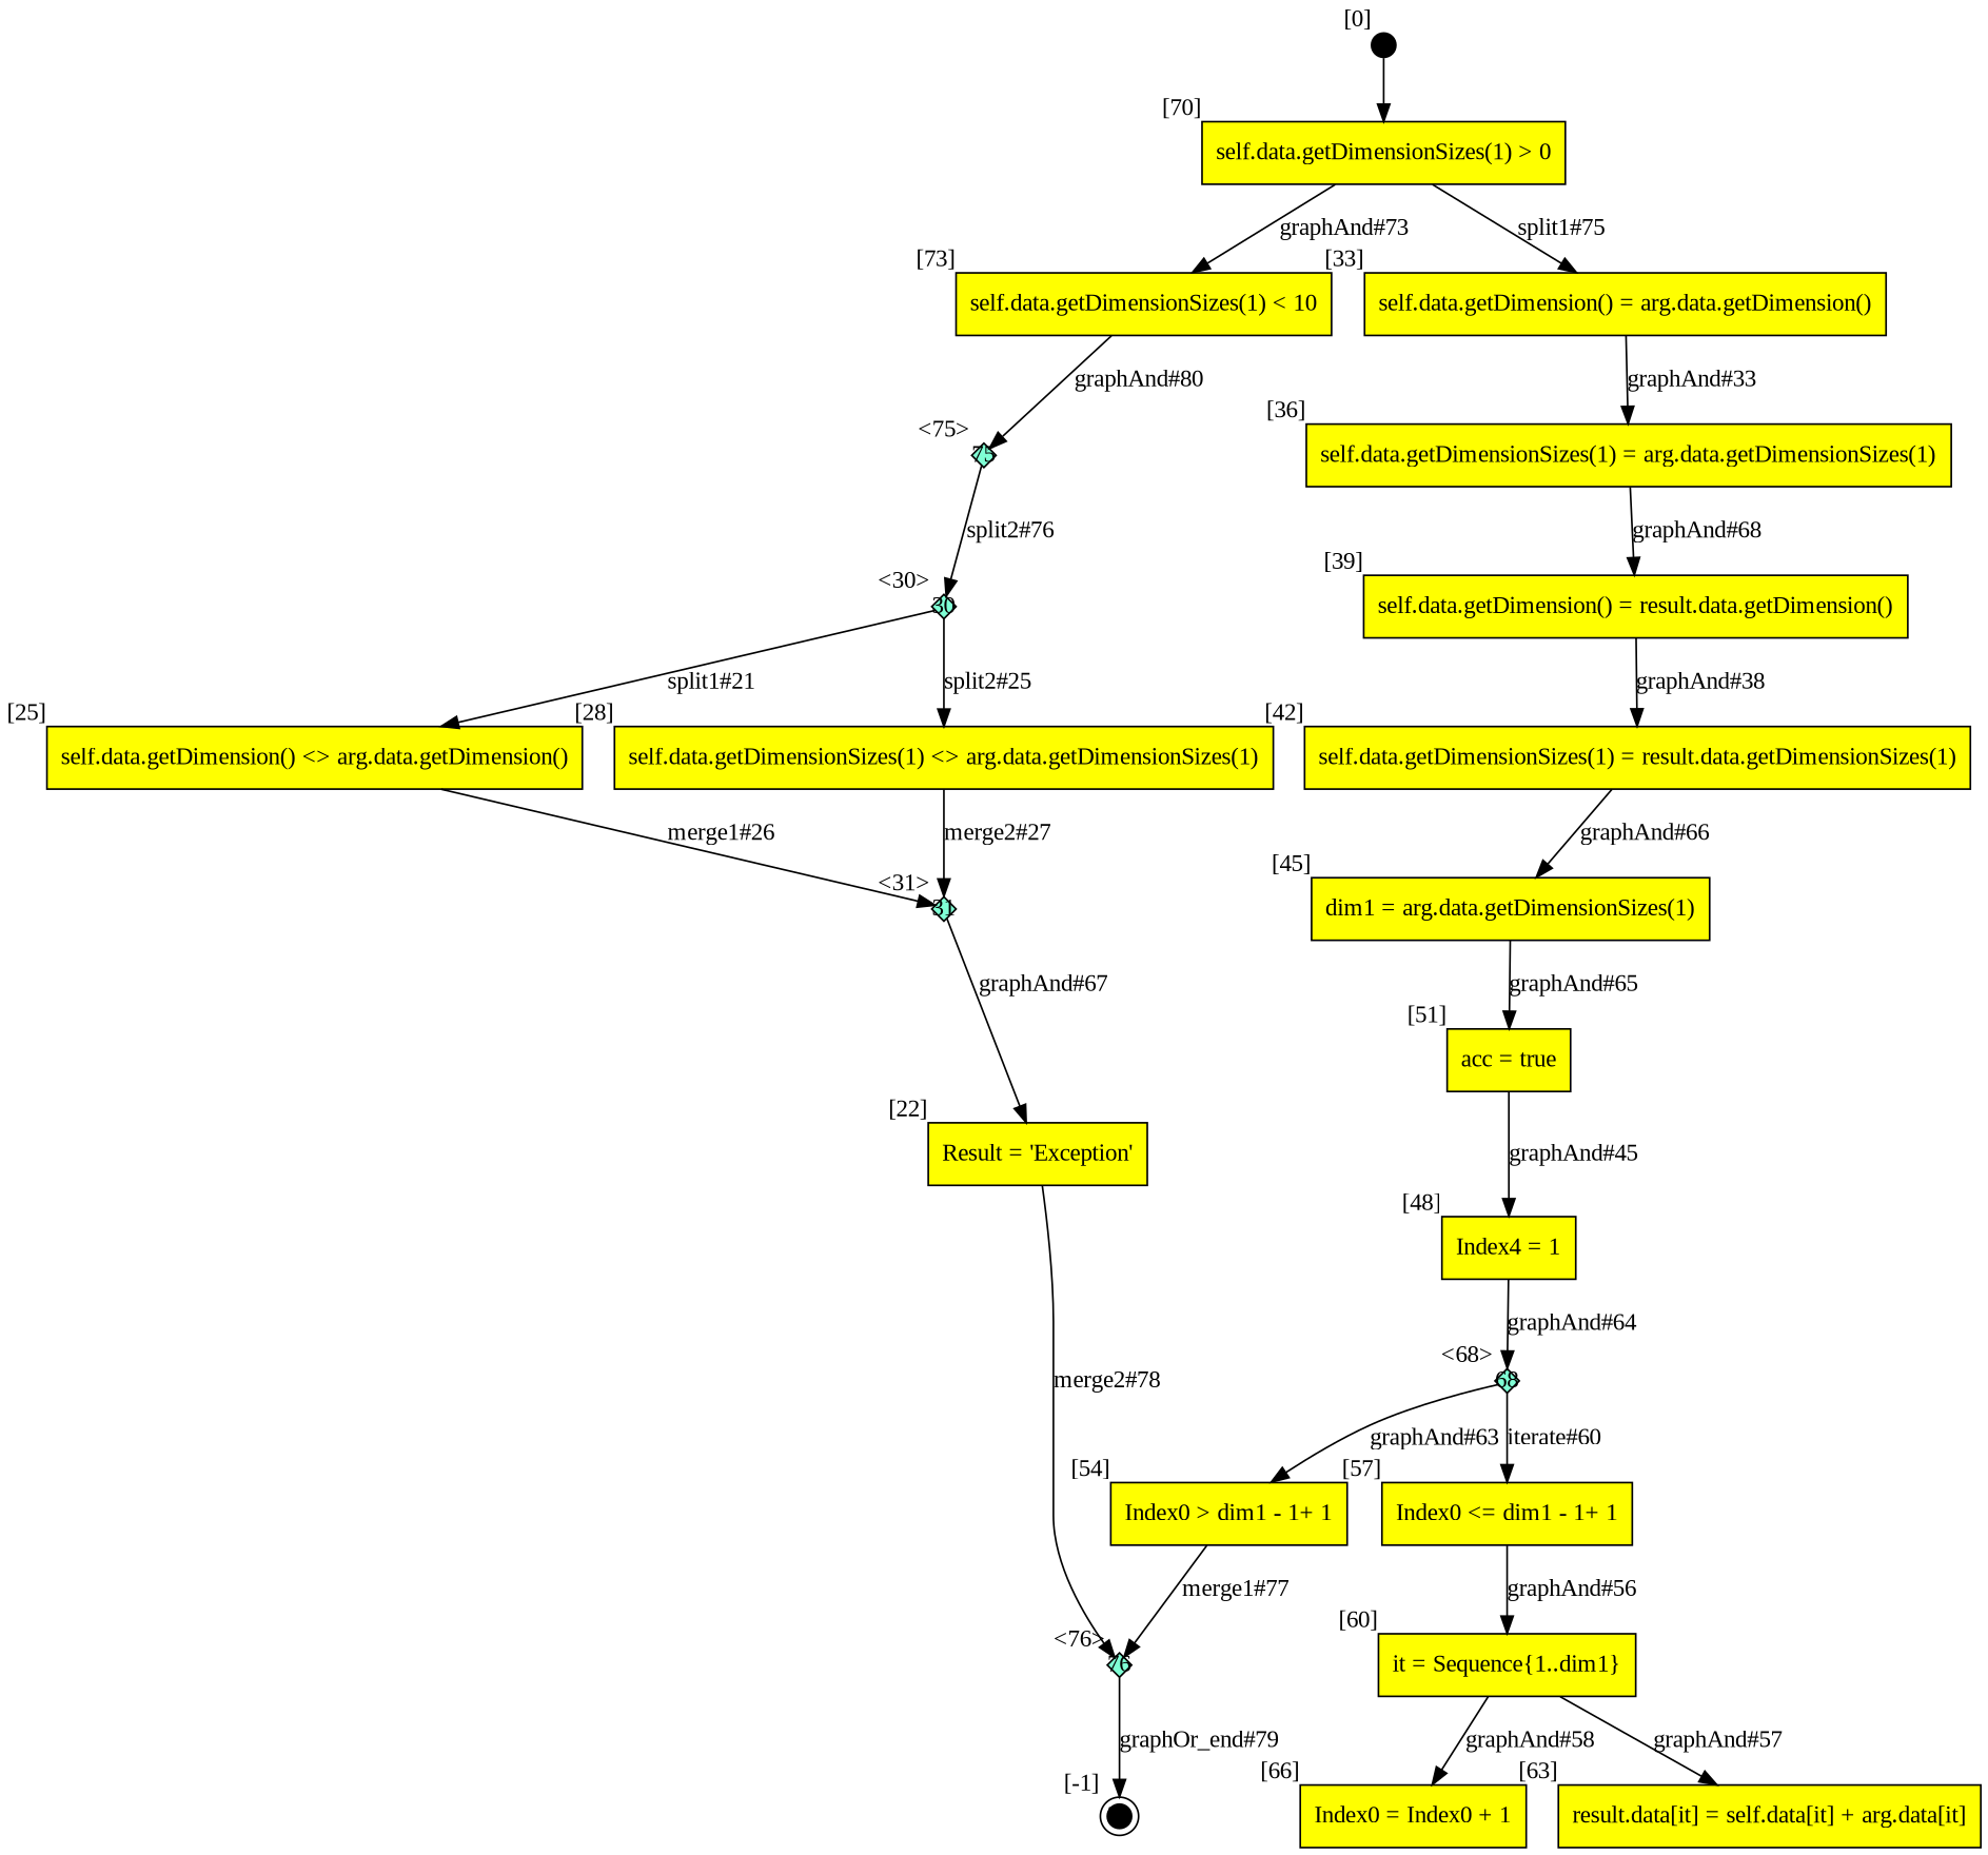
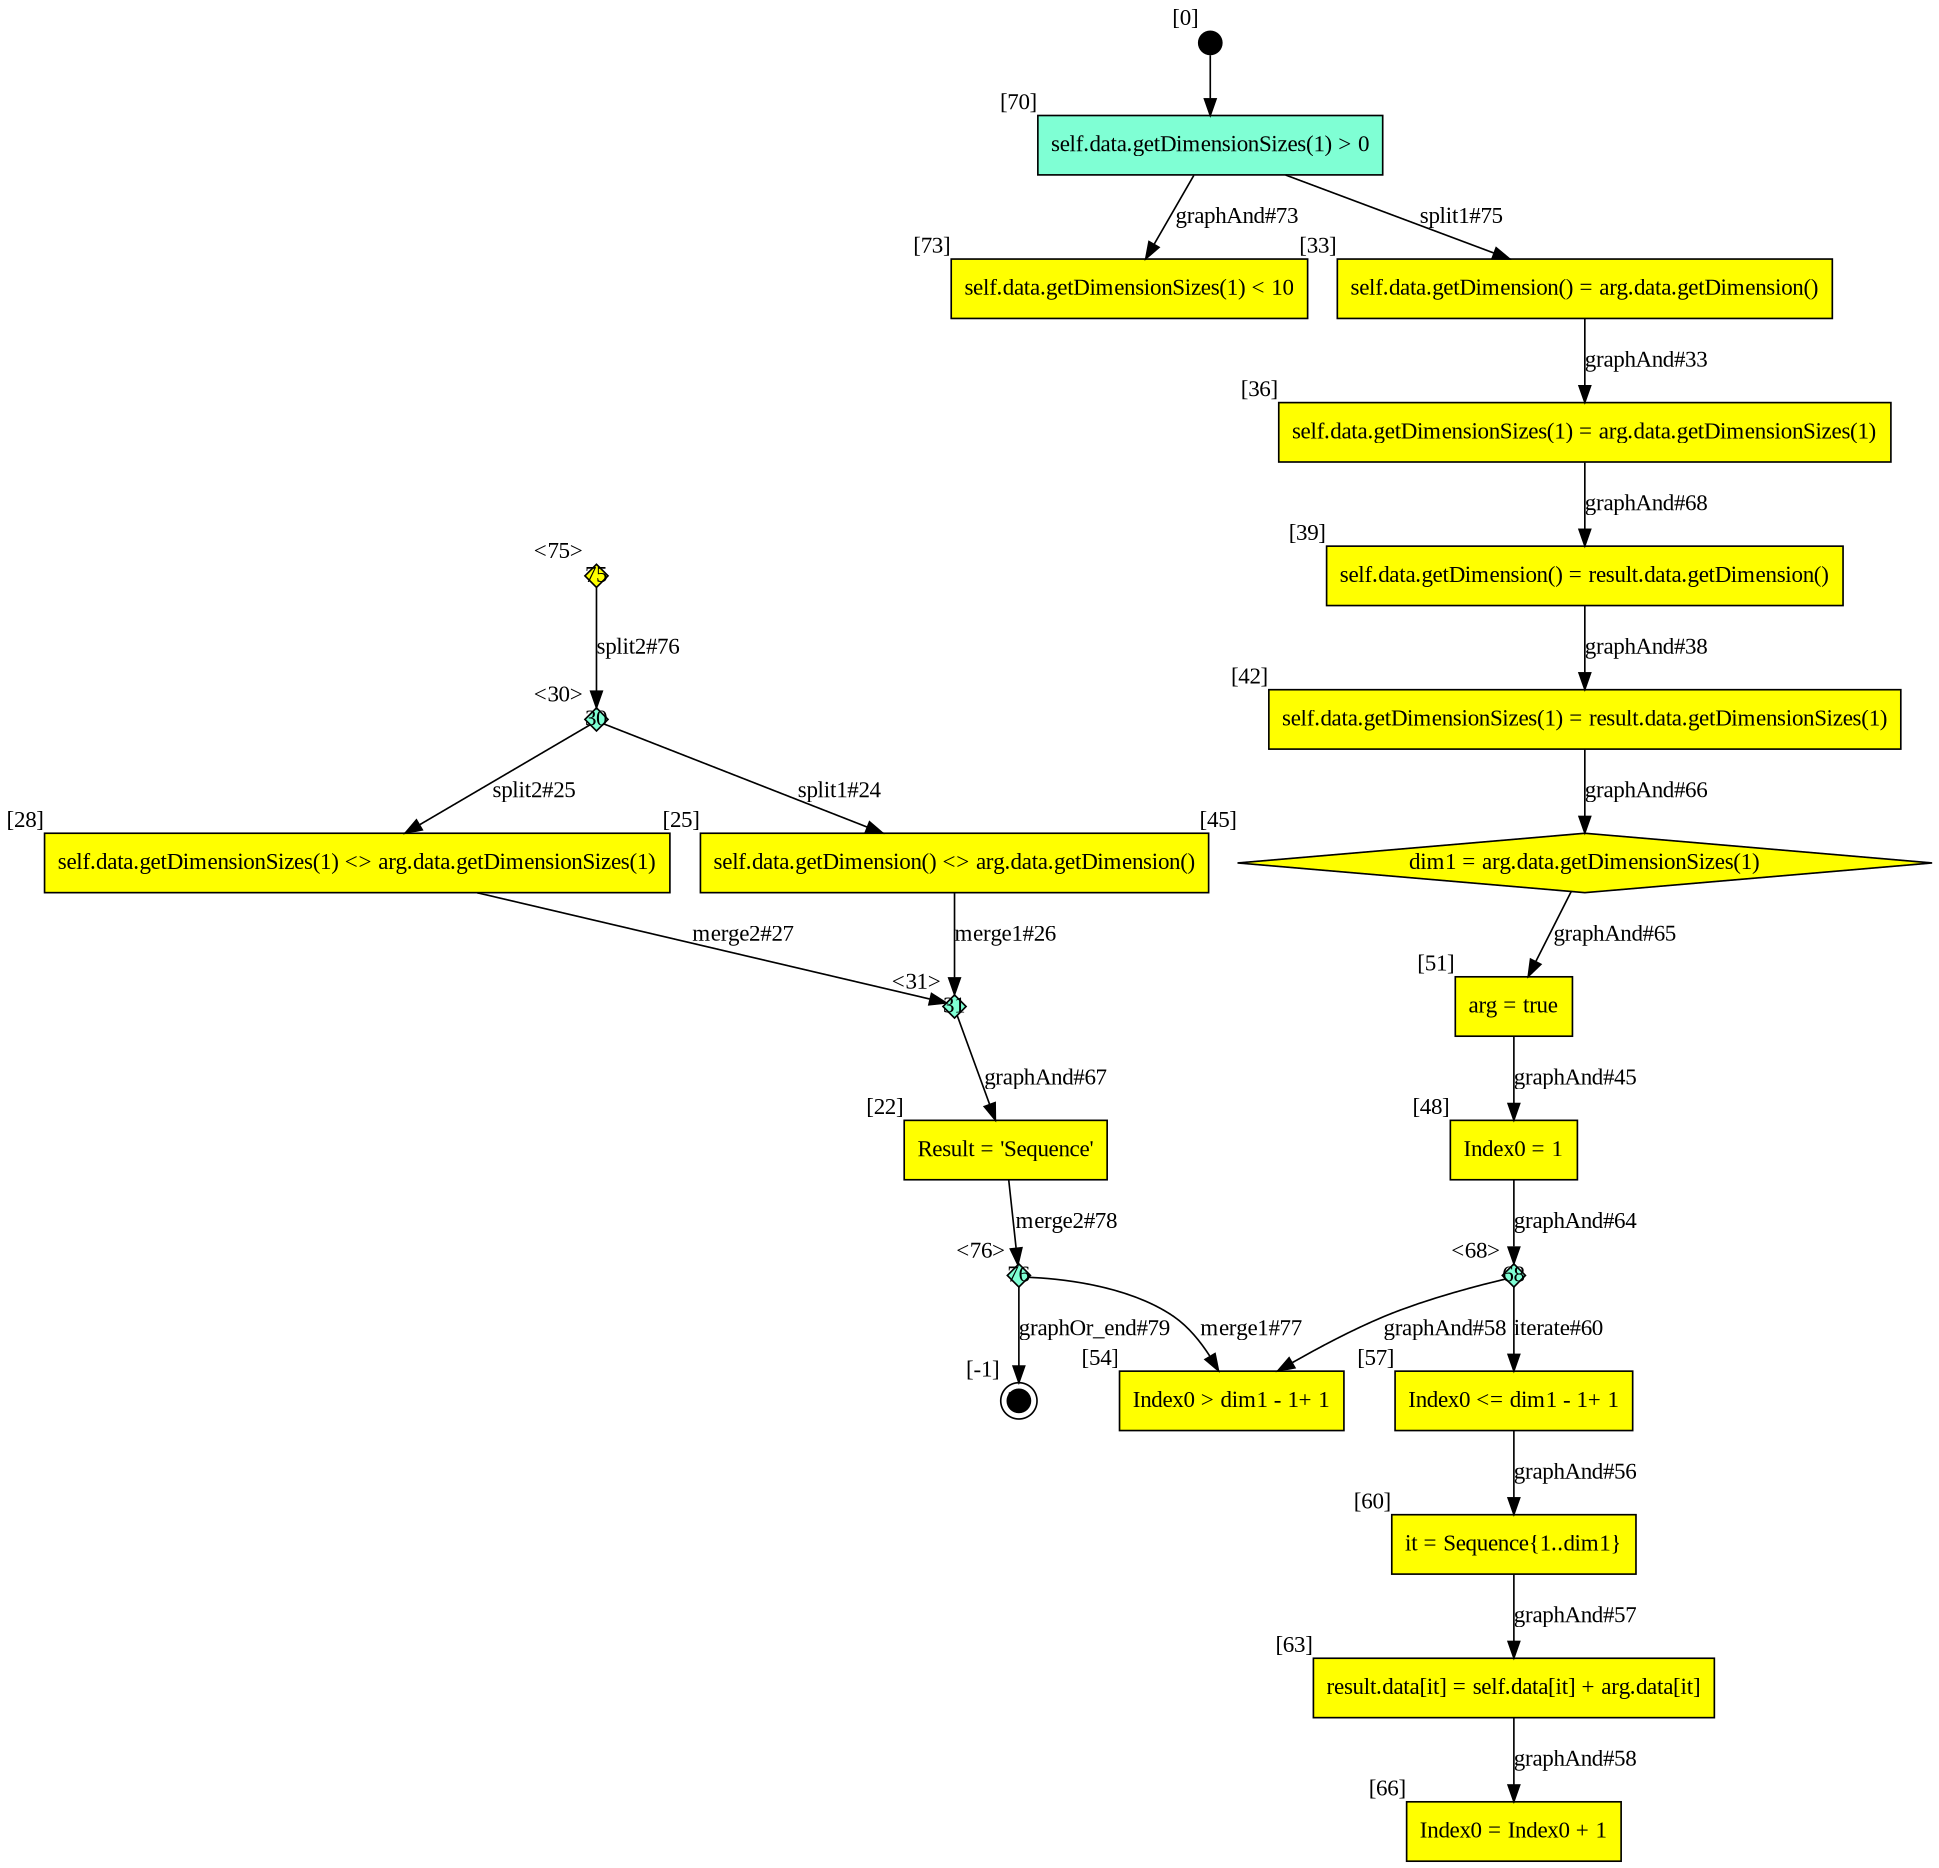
  digraph {
    fontname="Liberation Serif"
    node [fillcolor=yellow fontname="Liberation Serif" shape=box style=filled]
    edge [fontname="Liberation Serif"]
    n1 [label="Index0 = Index0 + 1" xlabel="[66]"]
    68 [fillcolor=aquamarine fixedsize=true height=.2 shape=diamond width=.2 xlabel="<68>"]
    n3 [label="Index0 > dim1 - 1+ 1" xlabel="[54]"]
    n4 [label="Index0 <= dim1 - 1+ 1" xlabel="[57]"]
    76 [fillcolor=aquamarine fixedsize=true height=.2 shape=diamond width=.2 xlabel="<76>"]
    n6 [label="it = Sequence{1..dim1}" xlabel="[60]"]
    69 [fillcolor=black fixedsize=true height=.2 shape=circle width=.2 xlabel="[0]"]
-   n8 [label="self.data.getDimensionSizes(1) > 0" xlabel="[70]"]
+   n8 [fillcolor=aquamarine label="self.data.getDimensionSizes(1) > 0" xlabel="[70]"]
    n9 [label="self.data.getDimensionSizes(1) < 10" xlabel="[73]"]
    n10 [label="self.data.getDimension() = arg.data.getDimension()" xlabel="[33]"]
-   75 [fillcolor=aquamarine fixedsize=true height=.2 shape=diamond width=.2 xlabel="<75>"]
+   75 [fixedsize=true height=.2 shape=diamond width=.2 xlabel="<75>"]
    30 [fillcolor=aquamarine fixedsize=true height=.2 shape=diamond width=.2 xlabel="<30>"]
    n13 [label="self.data.getDimension() <> arg.data.getDimension()" xlabel="[25]"]
    n14 [label="self.data.getDimensionSizes(1) <> arg.data.getDimensionSizes(1)" xlabel="[28]"]
    n15 [label="self.data.getDimensionSizes(1) = arg.data.getDimensionSizes(1)" xlabel="[36]"]
    23 [fillcolor=black fixedsize=true height=.2 shape=doublecircle width=.2 xlabel="[-1]"]
-   n17 [label="Result = 'Exception'" xlabel="[22]"]
+   n17 [label="Result = 'Sequence'" xlabel="[22]"]
    31 [fillcolor=aquamarine fixedsize=true height=.2 shape=diamond width=.2 xlabel="<31>"]
    n19 [label="self.data.getDimension() = result.data.getDimension()" xlabel="[39]"]
    n20 [label="self.data.getDimensionSizes(1) = result.data.getDimensionSizes(1)" xlabel="[42]"]
-   n21 [label="dim1 = arg.data.getDimensionSizes(1)" xlabel="[45]"]
-   n22 [label="acc = true" xlabel="[51]"]
-   n23 [label="Index4 = 1" xlabel="[48]"]
+   n21 [label="dim1 = arg.data.getDimensionSizes(1)" shape=diamond xlabel="[45]"]
+   n22 [label="arg = true" xlabel="[51]"]
+   n23 [label="Index0 = 1" xlabel="[48]"]
    n24 [label="result.data[it] = self.data[it] + arg.data[it]" xlabel="[63]"]
-   68 -> n3 [label="graphAnd#63"]
+   68 -> n3 [label="graphAnd#58"]
    68 -> n4 [label="iterate#60"]
-   n3 -> 76 [label="merge1#77"]
+   76 -> n3 [label="merge1#77"]
    n4 -> n6 [label="graphAnd#56"]
    76 -> 23 [label="graphOr_end#79"]
    n6 -> n24 [label="graphAnd#57"]
    69 -> n8
    n8 -> n9 [label="graphAnd#73"]
    n8 -> n10 [label="split1#75"]
-   n9 -> 75 [label="graphAnd#80"]
    n10 -> n15 [label="graphAnd#33"]
    75 -> 30 [label="split2#76"]
-   30 -> n13 [label="split1#21"]
+   30 -> n13 [label="split1#24"]
    30 -> n14 [label="split2#25"]
    n13 -> 31 [label="merge1#26"]
    n14 -> 31 [label="merge2#27"]
    n15 -> n19 [label="graphAnd#68"]
    n17 -> 76 [label="merge2#78"]
    31 -> n17 [label="graphAnd#67"]
    n19 -> n20 [label="graphAnd#38"]
    n20 -> n21 [label="graphAnd#66"]
    n21 -> n22 [label="graphAnd#65"]
    n22 -> n23 [label="graphAnd#45"]
    n23 -> 68 [label="graphAnd#64"]
-   n6 -> n1 [label="graphAnd#58"]
+   n24 -> n1 [label="graphAnd#58"]
  }
